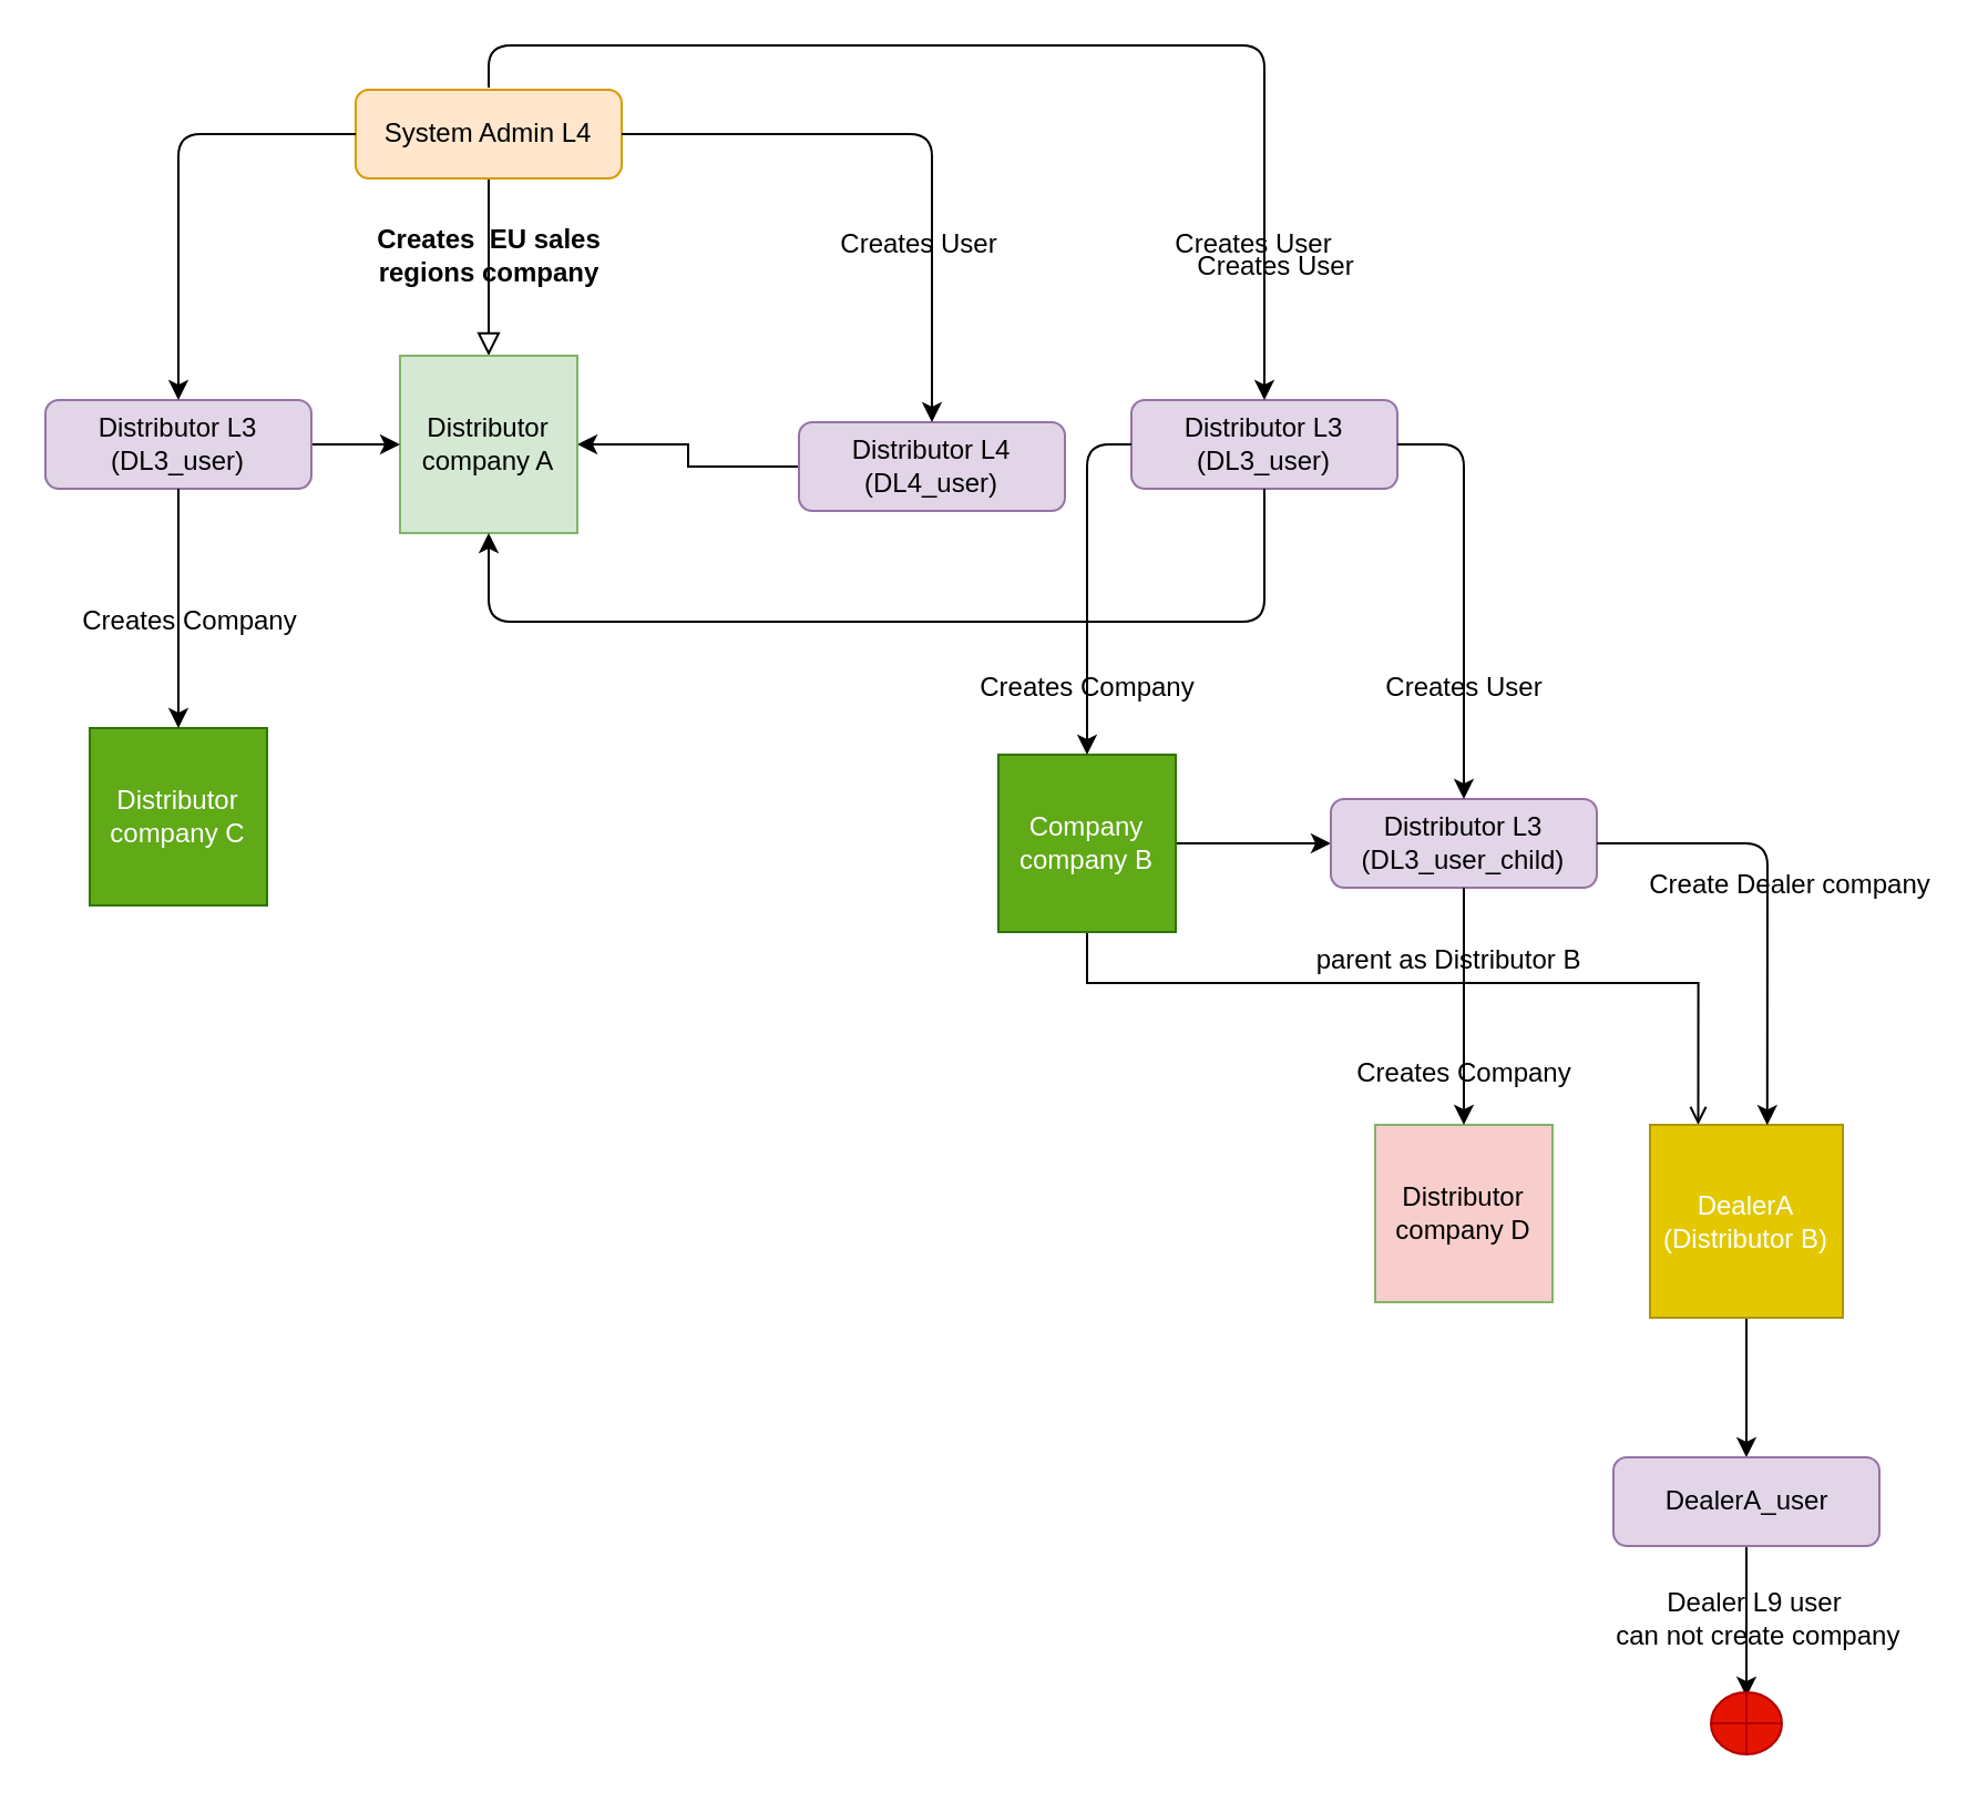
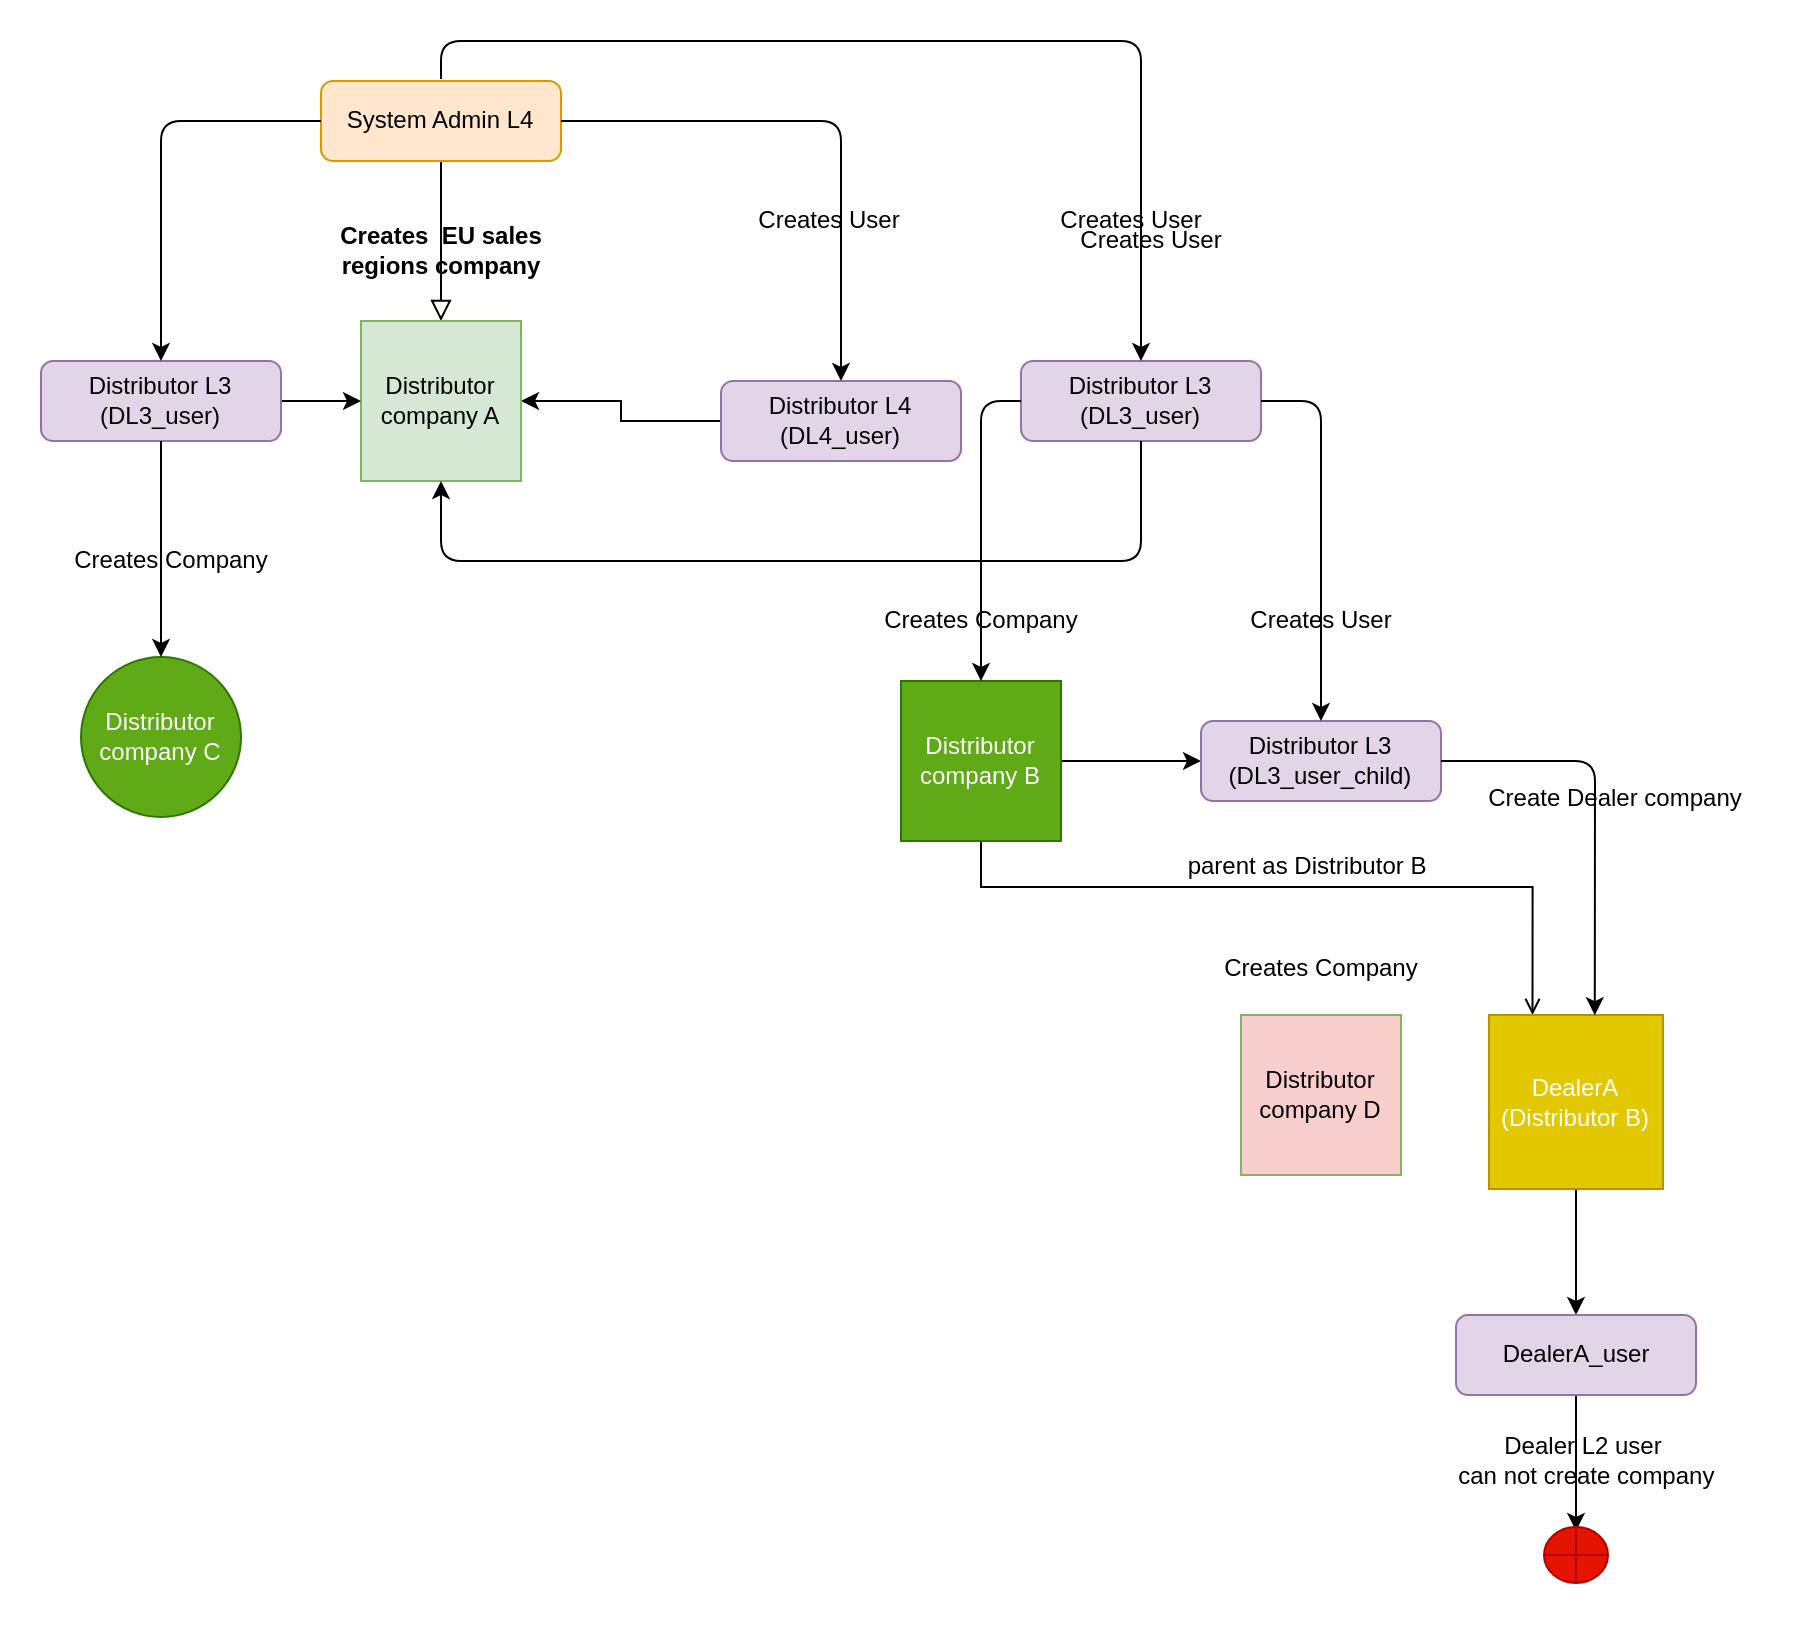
  <mxCell id="0" />
  <mxCell id="1" parent="0" />
  <mxCell id="2" value="" style="rounded=0;html=1;jettySize=auto;orthogonalLoop=1;fontSize=11;endArrow=block;endFill=0;endSize=8;strokeWidth=1;shadow=0;labelBackgroundColor=none;edgeStyle=orthogonalEdgeStyle;entryX=0.5;entryY=0;entryDx=0;entryDy=0;exitX=0.5;exitY=1;exitDx=0;exitDy=0;" parent="1" source="3" target="12" edge="1"><mxGeometry relative="1" as="geometry"><mxPoint x="220" y="150" as="targetPoint" /></mxGeometry></mxCell>
  <mxCell id="3" value="System Admin L4" style="rounded=1;whiteSpace=wrap;html=1;fontSize=12;glass=0;strokeWidth=1;shadow=0;fillColor=#ffe6cc;strokeColor=#d79b00;" parent="1" vertex="1"><mxGeometry x="160" y="40" width="120" height="40" as="geometry" /></mxCell>
  <mxCell id="4" style="edgeStyle=orthogonalEdgeStyle;rounded=0;orthogonalLoop=1;jettySize=auto;html=1;" edge="1" parent="1" source="5" target="12"><mxGeometry relative="1" as="geometry"><mxPoint x="275" y="200" as="targetPoint" /></mxGeometry></mxCell>
  <mxCell id="5" value="Distributor L4 (DL4_user)" style="rounded=1;whiteSpace=wrap;html=1;fontSize=12;glass=0;strokeWidth=1;shadow=0;fillColor=#e1d5e7;strokeColor=#9673a6;" parent="1" vertex="1"><mxGeometry x="360" y="190" width="120" height="40" as="geometry" /></mxCell>
  <mxCell id="6" value="No" style="rounded=0;html=1;jettySize=auto;orthogonalLoop=1;fontSize=11;endArrow=block;endFill=0;endSize=8;strokeWidth=1;shadow=0;labelBackgroundColor=none;edgeStyle=orthogonalEdgeStyle;" parent="1" edge="1"><mxGeometry x="0.333" y="20" relative="1" as="geometry"><mxPoint as="offset" /><mxPoint x="220" y="330" as="sourcePoint" /></mxGeometry></mxCell>
  <mxCell id="7" value="Yes" style="edgeStyle=orthogonalEdgeStyle;rounded=0;html=1;jettySize=auto;orthogonalLoop=1;fontSize=11;endArrow=block;endFill=0;endSize=8;strokeWidth=1;shadow=0;labelBackgroundColor=none;" parent="1" edge="1"><mxGeometry y="10" relative="1" as="geometry"><mxPoint as="offset" /><mxPoint x="270" y="290" as="sourcePoint" /></mxGeometry></mxCell>
- <mxCell id="8" value="&lt;b&gt;Creates&amp;nbsp; EU sales &lt;br&gt;regions company&lt;/b&gt;" style="text;html=1;align=center;verticalAlign=middle;resizable=0;points=[];autosize=1;" vertex="1" parent="1"><mxGeometry x="160" y="100" width="120" height="30" as="geometry" /></mxCell>
+ <mxCell id="8" value="&lt;b&gt;Creates&amp;nbsp; EU sales &lt;br&gt;regions company&lt;/b&gt;" style="text;html=1;align=center;verticalAlign=middle;resizable=0;points=[];autosize=1;" vertex="1" parent="1"><mxGeometry x="160" y="110" width="120" height="30" as="geometry" /></mxCell>
  <mxCell id="9" value="Creates User" style="text;html=1;align=center;verticalAlign=middle;resizable=0;points=[];autosize=1;" vertex="1" parent="1"><mxGeometry x="369" y="100" width="90" height="20" as="geometry" /></mxCell>
  <mxCell id="10" value="" style="endArrow=classic;html=1;exitX=1;exitY=0.5;exitDx=0;exitDy=0;entryX=0.5;entryY=0;entryDx=0;entryDy=0;" edge="1" parent="1" source="3" target="5"><mxGeometry width="50" height="50" relative="1" as="geometry"><mxPoint x="390" y="300" as="sourcePoint" /><mxPoint x="440" y="250" as="targetPoint" /><Array as="points"><mxPoint x="420" y="60" /></Array></mxGeometry></mxCell>
  <mxCell id="11" value="Distributor L3&lt;br&gt;(DL3_user)" style="rounded=1;whiteSpace=wrap;html=1;fontSize=12;glass=0;strokeWidth=1;shadow=0;fillColor=#e1d5e7;strokeColor=#9673a6;" vertex="1" parent="1"><mxGeometry x="510" y="180" width="120" height="40" as="geometry" /></mxCell>
  <mxCell id="12" value="Distributor company A" style="whiteSpace=wrap;html=1;aspect=fixed;fillColor=#d5e8d4;strokeColor=#82b366;" vertex="1" parent="1"><mxGeometry x="180" y="160" width="80" height="80" as="geometry" /></mxCell>
  <mxCell id="13" value="" style="endArrow=classic;html=1;entryX=0.5;entryY=0;entryDx=0;entryDy=0;" edge="1" parent="1" target="11"><mxGeometry width="50" height="50" relative="1" as="geometry"><mxPoint x="220" y="39" as="sourcePoint" /><mxPoint x="440" y="230" as="targetPoint" /><Array as="points"><mxPoint x="220" y="20" /><mxPoint x="570" y="20" /></Array></mxGeometry></mxCell>
  <mxCell id="14" value="Creates User" style="text;html=1;align=center;verticalAlign=middle;resizable=0;points=[];autosize=1;" vertex="1" parent="1"><mxGeometry x="520" y="100" width="90" height="20" as="geometry" /></mxCell>
  <mxCell id="15" style="edgeStyle=orthogonalEdgeStyle;rounded=0;orthogonalLoop=1;jettySize=auto;html=1;entryX=0;entryY=0.5;entryDx=0;entryDy=0;" edge="1" parent="1" source="17" target="21"><mxGeometry relative="1" as="geometry" /></mxCell>
  <mxCell id="16" style="edgeStyle=orthogonalEdgeStyle;rounded=0;orthogonalLoop=1;jettySize=auto;html=1;exitX=0.5;exitY=1;exitDx=0;exitDy=0;entryX=0.25;entryY=0;entryDx=0;entryDy=0;endArrow=open;" edge="1" parent="1" source="17" target="35"><mxGeometry relative="1" as="geometry"><mxPoint x="774" y="517" as="targetPoint" /><Array as="points"><mxPoint x="490" y="443" /><mxPoint x="766" y="443" /></Array></mxGeometry></mxCell>
- <mxCell id="17" value="Company company B" style="whiteSpace=wrap;html=1;aspect=fixed;fillColor=#60a917;strokeColor=#2D7600;fontColor=#ffffff;" vertex="1" parent="1"><mxGeometry x="450" y="340" width="80" height="80" as="geometry" /></mxCell>
+ <mxCell id="17" value="Distributor company B" style="whiteSpace=wrap;html=1;aspect=fixed;fillColor=#60a917;strokeColor=#2D7600;fontColor=#ffffff;" vertex="1" parent="1"><mxGeometry x="450" y="340" width="80" height="80" as="geometry" /></mxCell>
  <mxCell id="18" value="" style="endArrow=classic;html=1;entryX=0.5;entryY=1;entryDx=0;entryDy=0;" edge="1" parent="1" target="12"><mxGeometry width="50" height="50" relative="1" as="geometry"><mxPoint x="570" y="220" as="sourcePoint" /><mxPoint x="440" y="220" as="targetPoint" /><Array as="points"><mxPoint x="570" y="280" /><mxPoint x="220" y="280" /></Array></mxGeometry></mxCell>
  <mxCell id="19" value="Creates User" style="text;html=1;align=center;verticalAlign=middle;resizable=0;points=[];autosize=1;" vertex="1" parent="1"><mxGeometry x="530" y="110" width="90" height="20" as="geometry" /></mxCell>
  <mxCell id="20" value="Creates Company" style="text;html=1;align=center;verticalAlign=middle;resizable=0;points=[];autosize=1;" vertex="1" parent="1"><mxGeometry x="435" y="300" width="110" height="20" as="geometry" /></mxCell>
  <mxCell id="21" value="Distributor L3 (DL3_user_child)" style="rounded=1;whiteSpace=wrap;html=1;fontSize=12;glass=0;strokeWidth=1;shadow=0;fillColor=#e1d5e7;strokeColor=#9673a6;" vertex="1" parent="1"><mxGeometry x="600" y="360" width="120" height="40" as="geometry" /></mxCell>
  <mxCell id="22" value="Creates User" style="text;html=1;align=center;verticalAlign=middle;resizable=0;points=[];autosize=1;" vertex="1" parent="1"><mxGeometry x="615" y="300" width="90" height="20" as="geometry" /></mxCell>
  <mxCell id="23" value="" style="endArrow=classic;html=1;entryX=0.5;entryY=0;entryDx=0;entryDy=0;exitX=0;exitY=0.5;exitDx=0;exitDy=0;" edge="1" parent="1" source="11" target="17"><mxGeometry width="50" height="50" relative="1" as="geometry"><mxPoint x="390" y="340" as="sourcePoint" /><mxPoint x="440" y="290" as="targetPoint" /><Array as="points"><mxPoint x="490" y="200" /></Array></mxGeometry></mxCell>
  <mxCell id="24" value="" style="endArrow=classic;html=1;entryX=0.5;entryY=0;entryDx=0;entryDy=0;exitX=1;exitY=0.5;exitDx=0;exitDy=0;" edge="1" parent="1" source="11" target="21"><mxGeometry width="50" height="50" relative="1" as="geometry"><mxPoint x="390" y="340" as="sourcePoint" /><mxPoint x="440" y="290" as="targetPoint" /><Array as="points"><mxPoint x="660" y="200" /></Array></mxGeometry></mxCell>
  <mxCell id="25" style="edgeStyle=orthogonalEdgeStyle;rounded=0;orthogonalLoop=1;jettySize=auto;html=1;entryX=0;entryY=0.5;entryDx=0;entryDy=0;" edge="1" parent="1" source="26" target="12"><mxGeometry relative="1" as="geometry" /></mxCell>
  <mxCell id="26" value="Distributor L3&lt;br&gt;(DL3_user)" style="rounded=1;whiteSpace=wrap;html=1;fontSize=12;glass=0;strokeWidth=1;shadow=0;fillColor=#e1d5e7;strokeColor=#9673a6;" vertex="1" parent="1"><mxGeometry x="20" y="180" width="120" height="40" as="geometry" /></mxCell>
  <mxCell id="27" value="" style="endArrow=classic;html=1;exitX=0;exitY=0.5;exitDx=0;exitDy=0;entryX=0.5;entryY=0;entryDx=0;entryDy=0;" edge="1" parent="1" source="3" target="26"><mxGeometry width="50" height="50" relative="1" as="geometry"><mxPoint x="390" y="270" as="sourcePoint" /><mxPoint x="80" y="176" as="targetPoint" /><Array as="points"><mxPoint x="80" y="60" /><mxPoint x="80" y="140" /></Array></mxGeometry></mxCell>
- <mxCell id="28" value="Distributor company C" style="whiteSpace=wrap;html=1;aspect=fixed;fillColor=#60a917;strokeColor=#2D7600;fontColor=#ffffff;" vertex="1" parent="1"><mxGeometry x="40" y="328" width="80" height="80" as="geometry" /></mxCell>
+ <mxCell id="28" value="Distributor company C" style="ellipse;whiteSpace=wrap;html=1;aspect=fixed;fillColor=#60a917;strokeColor=#2D7600;fontColor=#ffffff;" vertex="1" parent="1"><mxGeometry x="40" y="328" width="80" height="80" as="geometry" /></mxCell>
  <mxCell id="29" value="" style="endArrow=classic;html=1;entryX=0.5;entryY=0;entryDx=0;entryDy=0;exitX=0.5;exitY=1;exitDx=0;exitDy=0;" edge="1" parent="1" target="28" source="26"><mxGeometry width="50" height="50" relative="1" as="geometry"><mxPoint x="520" y="210" as="sourcePoint" /><mxPoint x="450" y="300" as="targetPoint" /><Array as="points" /></mxGeometry></mxCell>
  <mxCell id="30" value="Creates Company" style="text;html=1;align=center;verticalAlign=middle;resizable=0;points=[];autosize=1;" vertex="1" parent="1"><mxGeometry x="30" y="270" width="110" height="20" as="geometry" /></mxCell>
  <mxCell id="31" value="Distributor company D" style="whiteSpace=wrap;html=1;aspect=fixed;fillColor=#f8cecc;strokeColor=#82b366;" vertex="1" parent="1"><mxGeometry x="620" y="507" width="80" height="80" as="geometry" /></mxCell>
- <mxCell id="32" value="" style="endArrow=classic;html=1;entryX=0.5;entryY=0;entryDx=0;entryDy=0;exitX=0.5;exitY=1;exitDx=0;exitDy=0;" edge="1" parent="1" source="21" target="31"><mxGeometry width="50" height="50" relative="1" as="geometry"><mxPoint x="604" y="370" as="sourcePoint" /><mxPoint x="584" y="510" as="targetPoint" /><Array as="points" /></mxGeometry></mxCell>
  <mxCell id="33" value="Creates Company" style="text;html=1;align=center;verticalAlign=middle;resizable=0;points=[];autosize=1;" vertex="1" parent="1"><mxGeometry x="605" y="474" width="110" height="20" as="geometry" /></mxCell>
  <mxCell id="34" style="edgeStyle=orthogonalEdgeStyle;rounded=0;orthogonalLoop=1;jettySize=auto;html=1;entryX=0.5;entryY=0;entryDx=0;entryDy=0;" edge="1" parent="1" source="35" target="40"><mxGeometry relative="1" as="geometry" /></mxCell>
  <mxCell id="35" value="DealerA &lt;br&gt;(Distributor B)" style="whiteSpace=wrap;html=1;aspect=fixed;fillColor=#e3c800;strokeColor=#B09500;fontColor=#ffffff;" vertex="1" parent="1"><mxGeometry x="744" y="507" width="87" height="87" as="geometry" /></mxCell>
  <mxCell id="36" value="" style="endArrow=classic;html=1;entryX=0.608;entryY=0.001;entryDx=0;entryDy=0;exitX=1;exitY=0.5;exitDx=0;exitDy=0;entryPerimeter=0;" edge="1" parent="1" source="21" target="35"><mxGeometry width="50" height="50" relative="1" as="geometry"><mxPoint x="640" y="210" as="sourcePoint" /><mxPoint x="670" y="370" as="targetPoint" /><Array as="points"><mxPoint x="797" y="380" /></Array></mxGeometry></mxCell>
  <mxCell id="37" value="parent as Distributor B" style="text;html=1;align=center;verticalAlign=middle;resizable=0;points=[];autosize=1;" vertex="1" parent="1"><mxGeometry x="588.5" y="424" width="129" height="18" as="geometry" /></mxCell>
  <mxCell id="38" value="Create Dealer company" style="text;html=1;align=center;verticalAlign=middle;resizable=0;points=[];autosize=1;" vertex="1" parent="1"><mxGeometry x="738" y="390" width="137" height="18" as="geometry" /></mxCell>
  <mxCell id="39" style="edgeStyle=orthogonalEdgeStyle;rounded=0;orthogonalLoop=1;jettySize=auto;html=1;entryX=0.5;entryY=0.071;entryDx=0;entryDy=0;entryPerimeter=0;" edge="1" parent="1" source="40" target="41"><mxGeometry relative="1" as="geometry"><mxPoint x="787.5" y="759.235" as="targetPoint" /></mxGeometry></mxCell>
  <mxCell id="40" value="DealerA_user" style="rounded=1;whiteSpace=wrap;html=1;fontSize=12;glass=0;strokeWidth=1;shadow=0;fillColor=#e1d5e7;strokeColor=#9673a6;" vertex="1" parent="1"><mxGeometry x="727.5" y="657" width="120" height="40" as="geometry" /></mxCell>
  <mxCell id="41" value="" style="shape=orEllipse;perimeter=ellipsePerimeter;whiteSpace=wrap;html=1;backgroundOutline=1;fillColor=#e51400;strokeColor=#B20000;fontColor=#ffffff;" vertex="1" parent="1"><mxGeometry x="771.5" y="763" width="32" height="28" as="geometry" /></mxCell>
- <mxCell id="42" value="Dealer L9 user&lt;br&gt;&amp;nbsp;can not create company" style="text;html=1;align=center;verticalAlign=middle;resizable=0;points=[];autosize=1;" vertex="1" parent="1"><mxGeometry x="720" y="714" width="141" height="32" as="geometry" /></mxCell>
+ <mxCell id="42" value="Dealer L2 user&lt;br&gt;&amp;nbsp;can not create company" style="text;html=1;align=center;verticalAlign=middle;resizable=0;points=[];autosize=1;" vertex="1" parent="1"><mxGeometry x="720" y="714" width="141" height="32" as="geometry" /></mxCell>
